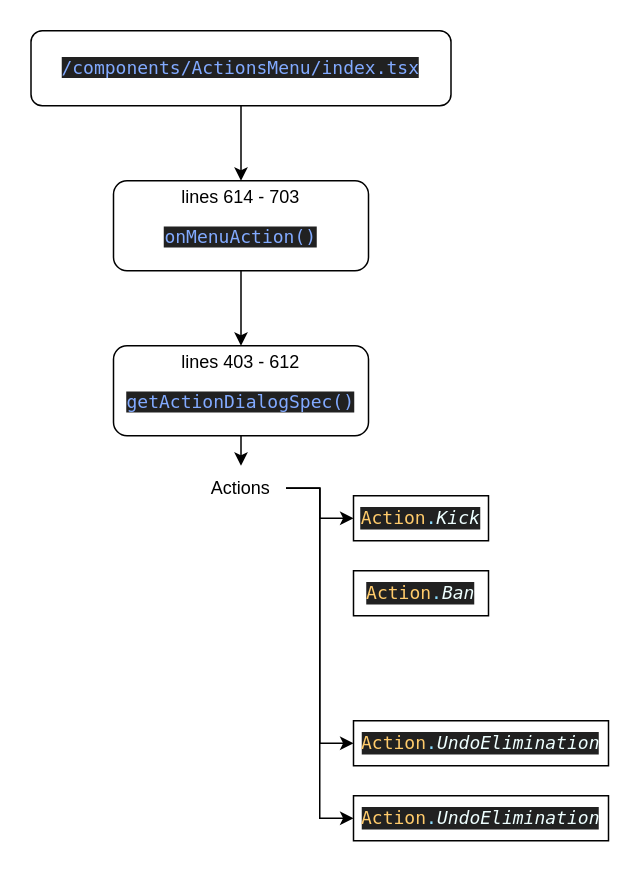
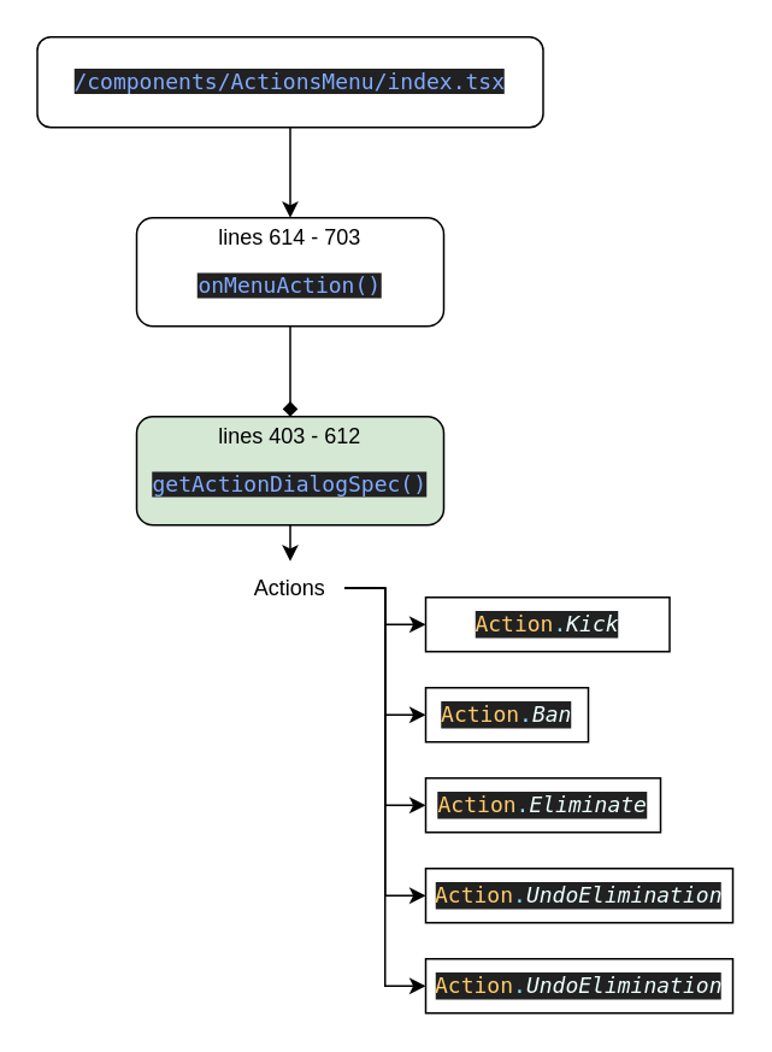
  <mxCell id="0" />
  <mxCell id="1" parent="0" />
  <mxCell id="2" style="edgeStyle=orthogonalEdgeStyle;rounded=0;orthogonalLoop=1;jettySize=auto;html=1;exitX=0.5;exitY=1;exitDx=0;exitDy=0;entryX=0.5;entryY=0;entryDx=0;entryDy=0;" edge="1" parent="1" source="3" target="9"><mxGeometry relative="1" as="geometry" /></mxCell>
- <mxCell id="3" value="lines 403 - 612&lt;br&gt;&lt;pre style=&quot;background-color: #212121 ; color: #eeffff ; font-family: &amp;#34;menlo&amp;#34; , monospace ; font-size: 9.0pt&quot;&gt;&lt;span style=&quot;color: #82aaff&quot;&gt;getActionDialogSpec()&lt;/span&gt;&lt;/pre&gt;" style="rounded=1;whiteSpace=wrap;html=1;" vertex="1" parent="1"><mxGeometry x="75" y="230" width="170" height="60" as="geometry" /></mxCell>
+ <mxCell id="3" value="lines 403 - 612&lt;br&gt;&lt;pre style=&quot;background-color: #212121 ; color: #eeffff ; font-family: &amp;#34;menlo&amp;#34; , monospace ; font-size: 9.0pt&quot;&gt;&lt;span style=&quot;color: #82aaff&quot;&gt;getActionDialogSpec()&lt;/span&gt;&lt;/pre&gt;" style="rounded=1;whiteSpace=wrap;html=1;fillColor=#d5e8d4;" vertex="1" parent="1"><mxGeometry x="75" y="230" width="170" height="60" as="geometry" /></mxCell>
  <mxCell id="4" value="" style="edgeStyle=orthogonalEdgeStyle;rounded=0;orthogonalLoop=1;jettySize=auto;html=1;entryX=0;entryY=0.5;entryDx=0;entryDy=0;" edge="1" parent="1" source="9" target="10"><mxGeometry relative="1" as="geometry" /></mxCell>
+ <mxCell id="5" style="edgeStyle=orthogonalEdgeStyle;rounded=0;orthogonalLoop=1;jettySize=auto;html=1;exitX=1;exitY=0.5;exitDx=0;exitDy=0;entryX=0;entryY=0.5;entryDx=0;entryDy=0;" edge="1" parent="1" source="9" target="11"><mxGeometry relative="1" as="geometry" /></mxCell>
+ <mxCell id="6" style="edgeStyle=orthogonalEdgeStyle;rounded=0;orthogonalLoop=1;jettySize=auto;html=1;exitX=1;exitY=0.5;exitDx=0;exitDy=0;entryX=0;entryY=0.5;entryDx=0;entryDy=0;" edge="1" parent="1" source="9" target="12"><mxGeometry relative="1" as="geometry" /></mxCell>
  <mxCell id="7" style="edgeStyle=orthogonalEdgeStyle;rounded=0;orthogonalLoop=1;jettySize=auto;html=1;exitX=1;exitY=0.5;exitDx=0;exitDy=0;entryX=0;entryY=0.5;entryDx=0;entryDy=0;" edge="1" parent="1" source="9" target="13"><mxGeometry relative="1" as="geometry" /></mxCell>
  <mxCell id="8" style="edgeStyle=orthogonalEdgeStyle;rounded=0;orthogonalLoop=1;jettySize=auto;html=1;exitX=1;exitY=0.5;exitDx=0;exitDy=0;entryX=0;entryY=0.5;entryDx=0;entryDy=0;" edge="1" parent="1" source="9" target="14"><mxGeometry relative="1" as="geometry" /></mxCell>
  <mxCell id="9" value="Actions" style="text;html=1;strokeColor=none;fillColor=none;align=center;verticalAlign=middle;whiteSpace=wrap;rounded=0;" vertex="1" parent="1"><mxGeometry x="130" y="310" width="60" height="30" as="geometry" /></mxCell>
- <mxCell id="10" value="&lt;pre style=&quot;background-color: #212121 ; color: #eeffff ; font-family: &amp;#34;menlo&amp;#34; , monospace ; font-size: 9.0pt&quot;&gt;&lt;span style=&quot;color: #ffcb6b&quot;&gt;Action&lt;/span&gt;&lt;span style=&quot;color: #89ddff&quot;&gt;.&lt;/span&gt;&lt;span style=&quot;font-style: italic&quot;&gt;Kick&lt;/span&gt;&lt;/pre&gt;" style="whiteSpace=wrap;html=1;" vertex="1" parent="1"><mxGeometry x="235" y="330" width="90" height="30" as="geometry" /></mxCell>
+ <mxCell id="10" value="&lt;pre style=&quot;background-color: #212121 ; color: #eeffff ; font-family: &amp;#34;menlo&amp;#34; , monospace ; font-size: 9.0pt&quot;&gt;&lt;span style=&quot;color: #ffcb6b&quot;&gt;Action&lt;/span&gt;&lt;span style=&quot;color: #89ddff&quot;&gt;.&lt;/span&gt;&lt;span style=&quot;font-style: italic&quot;&gt;Kick&lt;/span&gt;&lt;/pre&gt;" style="whiteSpace=wrap;html=1;" vertex="1" parent="1"><mxGeometry x="235" y="330" width="135" height="30" as="geometry" /></mxCell>
  <mxCell id="11" value="&lt;pre style=&quot;background-color: #212121 ; color: #eeffff ; font-family: &amp;#34;menlo&amp;#34; , monospace ; font-size: 9.0pt&quot;&gt;&lt;pre style=&quot;font-family: &amp;#34;menlo&amp;#34; , monospace ; font-size: 9pt&quot;&gt;&lt;span style=&quot;color: #ffcb6b&quot;&gt;Action&lt;/span&gt;&lt;span style=&quot;color: #89ddff&quot;&gt;.&lt;/span&gt;&lt;span style=&quot;font-style: italic&quot;&gt;Ban&lt;/span&gt;&lt;/pre&gt;&lt;/pre&gt;" style="whiteSpace=wrap;html=1;" vertex="1" parent="1"><mxGeometry x="235" y="380" width="90" height="30" as="geometry" /></mxCell>
+ <mxCell id="12" value="&lt;pre style=&quot;background-color: #212121 ; color: #eeffff ; font-family: &amp;#34;menlo&amp;#34; , monospace ; font-size: 9.0pt&quot;&gt;&lt;pre style=&quot;font-family: &amp;#34;menlo&amp;#34; , monospace ; font-size: 9pt&quot;&gt;&lt;pre style=&quot;font-family: &amp;#34;menlo&amp;#34; , monospace ; font-size: 9pt&quot;&gt;&lt;span style=&quot;color: #ffcb6b&quot;&gt;Action&lt;/span&gt;&lt;span style=&quot;color: #89ddff&quot;&gt;.&lt;/span&gt;&lt;span style=&quot;font-style: italic&quot;&gt;Eliminate&lt;/span&gt;&lt;/pre&gt;&lt;/pre&gt;&lt;/pre&gt;" style="whiteSpace=wrap;html=1;" vertex="1" parent="1"><mxGeometry x="235" y="430" width="130" height="30" as="geometry" /></mxCell>
  <mxCell id="13" value="&lt;pre style=&quot;background-color: #212121 ; color: #eeffff ; font-family: &amp;#34;menlo&amp;#34; , monospace ; font-size: 9.0pt&quot;&gt;&lt;pre style=&quot;font-family: &amp;#34;menlo&amp;#34; , monospace ; font-size: 9pt&quot;&gt;&lt;pre style=&quot;font-family: &amp;#34;menlo&amp;#34; , monospace ; font-size: 9pt&quot;&gt;&lt;pre style=&quot;font-family: &amp;#34;menlo&amp;#34; , monospace ; font-size: 9pt&quot;&gt;&lt;span style=&quot;color: #ffcb6b&quot;&gt;Action&lt;/span&gt;&lt;span style=&quot;color: #89ddff&quot;&gt;.&lt;/span&gt;&lt;span style=&quot;font-style: italic&quot;&gt;UndoElimination&lt;/span&gt;&lt;/pre&gt;&lt;/pre&gt;&lt;/pre&gt;&lt;/pre&gt;" style="whiteSpace=wrap;html=1;" vertex="1" parent="1"><mxGeometry x="235" y="480" width="170" height="30" as="geometry" /></mxCell>
  <mxCell id="14" value="&lt;pre style=&quot;background-color: #212121 ; color: #eeffff ; font-family: &amp;#34;menlo&amp;#34; , monospace ; font-size: 9.0pt&quot;&gt;&lt;pre style=&quot;font-family: &amp;#34;menlo&amp;#34; , monospace ; font-size: 9pt&quot;&gt;&lt;pre style=&quot;font-family: &amp;#34;menlo&amp;#34; , monospace ; font-size: 9pt&quot;&gt;&lt;pre style=&quot;font-family: &amp;#34;menlo&amp;#34; , monospace ; font-size: 9pt&quot;&gt;&lt;span style=&quot;color: #ffcb6b&quot;&gt;Action&lt;/span&gt;&lt;span style=&quot;color: #89ddff&quot;&gt;.&lt;/span&gt;&lt;span style=&quot;font-style: italic&quot;&gt;UndoElimination&lt;/span&gt;&lt;/pre&gt;&lt;/pre&gt;&lt;/pre&gt;&lt;/pre&gt;" style="whiteSpace=wrap;html=1;" vertex="1" parent="1"><mxGeometry x="235" y="530" width="170" height="30" as="geometry" /></mxCell>
- <mxCell id="15" style="edgeStyle=orthogonalEdgeStyle;rounded=0;orthogonalLoop=1;jettySize=auto;html=1;exitX=0.5;exitY=1;exitDx=0;exitDy=0;entryX=0.5;entryY=0;entryDx=0;entryDy=0;" edge="1" parent="1" source="16" target="3"><mxGeometry relative="1" as="geometry" /></mxCell>
+ <mxCell id="15" style="edgeStyle=orthogonalEdgeStyle;rounded=0;orthogonalLoop=1;jettySize=auto;html=1;exitX=0.5;exitY=1;exitDx=0;exitDy=0;entryX=0.5;entryY=0;entryDx=0;entryDy=0;endArrow=diamond;" edge="1" parent="1" source="16" target="3"><mxGeometry relative="1" as="geometry" /></mxCell>
  <mxCell id="16" value="lines 614 - 703&lt;br&gt;&lt;pre style=&quot;background-color: #212121 ; color: #eeffff ; font-family: &amp;#34;menlo&amp;#34; , monospace ; font-size: 9.0pt&quot;&gt;&lt;pre style=&quot;font-family: &amp;#34;menlo&amp;#34; , monospace ; font-size: 9pt&quot;&gt;&lt;span style=&quot;color: #82aaff&quot;&gt;onMenuAction()&lt;/span&gt;&lt;/pre&gt;&lt;/pre&gt;" style="rounded=1;whiteSpace=wrap;html=1;" vertex="1" parent="1"><mxGeometry x="75" y="120" width="170" height="60" as="geometry" /></mxCell>
  <mxCell id="17" style="edgeStyle=orthogonalEdgeStyle;rounded=0;orthogonalLoop=1;jettySize=auto;html=1;exitX=0.5;exitY=1;exitDx=0;exitDy=0;entryX=0.5;entryY=0;entryDx=0;entryDy=0;" edge="1" parent="1" source="18" target="16"><mxGeometry relative="1" as="geometry" /></mxCell>
  <mxCell id="18" value="&lt;font color=&quot;#82aaff&quot; face=&quot;menlo, monospace&quot;&gt;&lt;span style=&quot;background-color: rgb(33 , 33 , 33)&quot;&gt;/components/ActionsMenu/index.tsx&lt;/span&gt;&lt;/font&gt;" style="rounded=1;whiteSpace=wrap;html=1;" vertex="1" parent="1"><mxGeometry x="20" y="20" width="280" height="50" as="geometry" /></mxCell>
